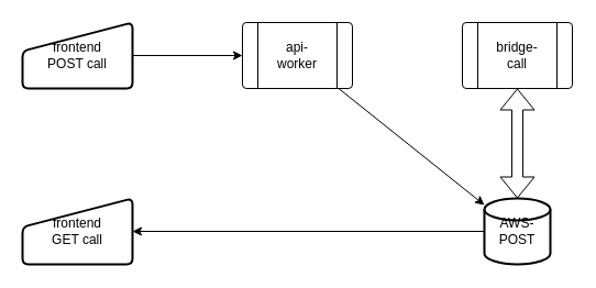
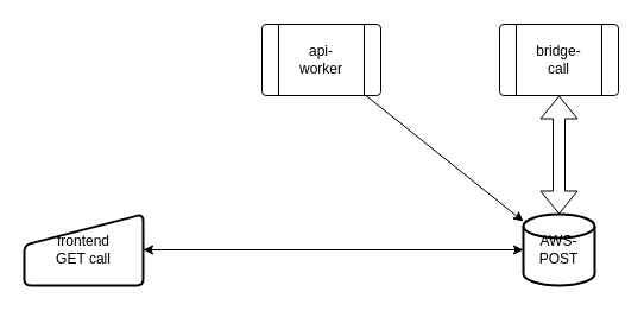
  <mxCell id="0" />
  <mxCell id="1" parent="0" />
  <mxCell id="2" value="AWS-POST" style="strokeWidth=2;html=1;shape=mxgraph.flowchart.database;whiteSpace=wrap;" vertex="1" parent="1"><mxGeometry x="440" y="180" width="60" height="60" as="geometry" /></mxCell>
  <mxCell id="3" style="edgeStyle=none;html=1;" edge="1" parent="1" source="8" target="2"><mxGeometry relative="1" as="geometry" /></mxCell>
- <mxCell id="4" style="edgeStyle=none;html=1;" edge="1" parent="1" source="5" target="8"><mxGeometry relative="1" as="geometry" /></mxCell>
- <mxCell id="5" value="frontend&lt;br&gt;POST call" style="html=1;strokeWidth=2;shape=manualInput;whiteSpace=wrap;rounded=1;size=26;arcSize=11;" vertex="1" parent="1"><mxGeometry x="20" y="20" width="100" height="60" as="geometry" /></mxCell>
- <mxCell id="6" style="edgeStyle=none;html=1;startArrow=classic;startFill=1;endArrow=none;" edge="1" parent="1" source="7" target="2"><mxGeometry relative="1" as="geometry" /></mxCell>
+ <mxCell id="6" style="edgeStyle=none;html=1;startArrow=classic;startFill=1;" edge="1" parent="1" source="7" target="2"><mxGeometry relative="1" as="geometry" /></mxCell>
  <mxCell id="7" value="frontend&lt;br&gt;GET call" style="html=1;strokeWidth=2;shape=manualInput;whiteSpace=wrap;rounded=1;size=26;arcSize=11;" vertex="1" parent="1"><mxGeometry x="20" y="180" width="100" height="60" as="geometry" /></mxCell>
  <mxCell id="8" value="&lt;span&gt;api-&lt;/span&gt;&lt;br&gt;&lt;span&gt;worker&lt;/span&gt;" style="verticalLabelPosition=middle;verticalAlign=middle;html=1;shape=process;whiteSpace=wrap;rounded=1;size=0.14;arcSize=6;horizontal=1;labelPosition=center;align=center;" vertex="1" parent="1"><mxGeometry x="220" y="20" width="100" height="60" as="geometry" /></mxCell>
  <mxCell id="9" value="&lt;span&gt;bridge-&lt;/span&gt;&lt;br&gt;&lt;span&gt;call&lt;/span&gt;" style="verticalLabelPosition=middle;verticalAlign=middle;html=1;shape=process;whiteSpace=wrap;rounded=1;size=0.14;arcSize=6;horizontal=1;labelPosition=center;align=center;" vertex="1" parent="1"><mxGeometry x="420" y="20" width="100" height="60" as="geometry" /></mxCell>
  <mxCell id="10" value="" style="shape=flexArrow;endArrow=classic;startArrow=classic;html=1;" edge="1" parent="1" source="9" target="2"><mxGeometry width="100" height="100" relative="1" as="geometry"><mxPoint x="370" y="270" as="sourcePoint" /><mxPoint x="470" y="170" as="targetPoint" /></mxGeometry></mxCell>
